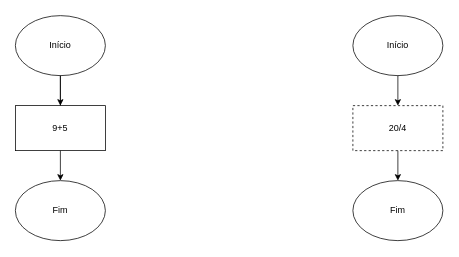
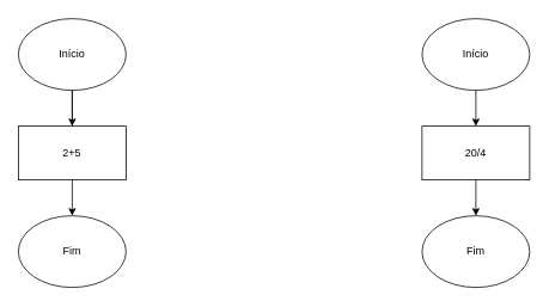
  <mxCell id="0" />
  <mxCell id="1" parent="0" />
  <mxCell id="2" value="Início" style="ellipse;whiteSpace=wrap;html=1;" vertex="1" parent="1"><mxGeometry x="20" y="20" width="120" height="80" as="geometry" /></mxCell>
  <mxCell id="3" value="Início" style="ellipse;whiteSpace=wrap;html=1;" vertex="1" parent="1"><mxGeometry x="470" y="20" width="120" height="80" as="geometry" /></mxCell>
- <mxCell id="4" value="9+5" style="rounded=0;whiteSpace=wrap;html=1;" vertex="1" parent="1"><mxGeometry x="20" y="140" width="120" height="60" as="geometry" /></mxCell>
- <mxCell id="5" value="20/4" style="rounded=0;whiteSpace=wrap;html=1;dashed=1;" vertex="1" parent="1"><mxGeometry x="470" y="140" width="120" height="60" as="geometry" /></mxCell>
+ <mxCell id="4" value="2+5" style="rounded=0;whiteSpace=wrap;html=1;" vertex="1" parent="1"><mxGeometry x="20" y="140" width="120" height="60" as="geometry" /></mxCell>
+ <mxCell id="5" value="20/4" style="rounded=0;whiteSpace=wrap;html=1;" vertex="1" parent="1"><mxGeometry x="470" y="140" width="120" height="60" as="geometry" /></mxCell>
  <mxCell id="6" value="Fim" style="ellipse;whiteSpace=wrap;html=1;" vertex="1" parent="1"><mxGeometry x="20" y="240" width="120" height="80" as="geometry" /></mxCell>
  <mxCell id="7" value="Fim" style="ellipse;whiteSpace=wrap;html=1;" vertex="1" parent="1"><mxGeometry x="470" y="240" width="120" height="80" as="geometry" /></mxCell>
  <mxCell id="8" value="" style="endArrow=classic;html=1;rounded=0;exitX=0.5;exitY=0;exitDx=0;exitDy=0;" edge="1" parent="1" source="4"><mxGeometry width="50" height="50" relative="1" as="geometry"><mxPoint x="270" y="250" as="sourcePoint" /><mxPoint x="80" y="140" as="targetPoint" /><Array as="points"><mxPoint x="80" y="100" /></Array></mxGeometry></mxCell>
  <mxCell id="9" value="" style="endArrow=classic;html=1;rounded=0;exitX=0.5;exitY=1;exitDx=0;exitDy=0;" edge="1" parent="1" source="4" target="6"><mxGeometry width="50" height="50" relative="1" as="geometry"><mxPoint x="270" y="250" as="sourcePoint" /><mxPoint x="320" y="200" as="targetPoint" /></mxGeometry></mxCell>
  <mxCell id="10" value="" style="endArrow=classic;html=1;rounded=0;exitX=0.5;exitY=1;exitDx=0;exitDy=0;entryX=0.5;entryY=0;entryDx=0;entryDy=0;" edge="1" parent="1" source="3" target="5"><mxGeometry width="50" height="50" relative="1" as="geometry"><mxPoint x="270" y="250" as="sourcePoint" /><mxPoint x="320" y="200" as="targetPoint" /></mxGeometry></mxCell>
  <mxCell id="11" value="" style="endArrow=classic;html=1;rounded=0;exitX=0.5;exitY=1;exitDx=0;exitDy=0;entryX=0.5;entryY=0;entryDx=0;entryDy=0;" edge="1" parent="1" source="5" target="7"><mxGeometry width="50" height="50" relative="1" as="geometry"><mxPoint x="270" y="250" as="sourcePoint" /><mxPoint x="320" y="200" as="targetPoint" /></mxGeometry></mxCell>
